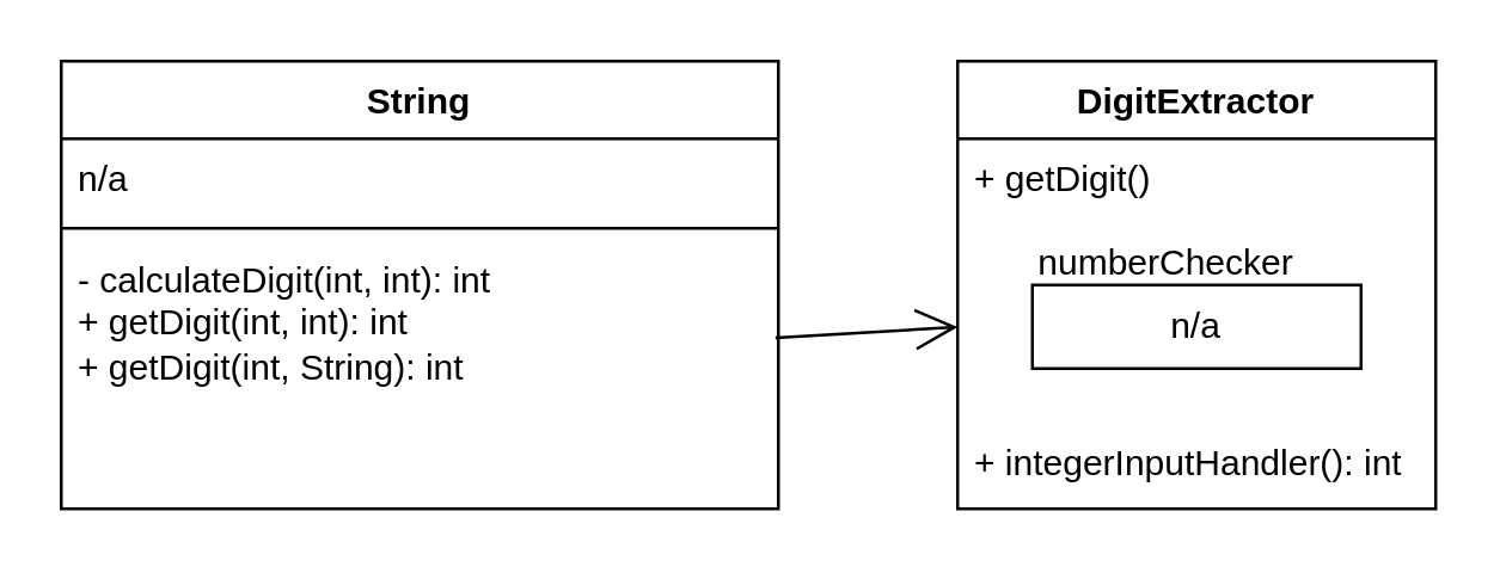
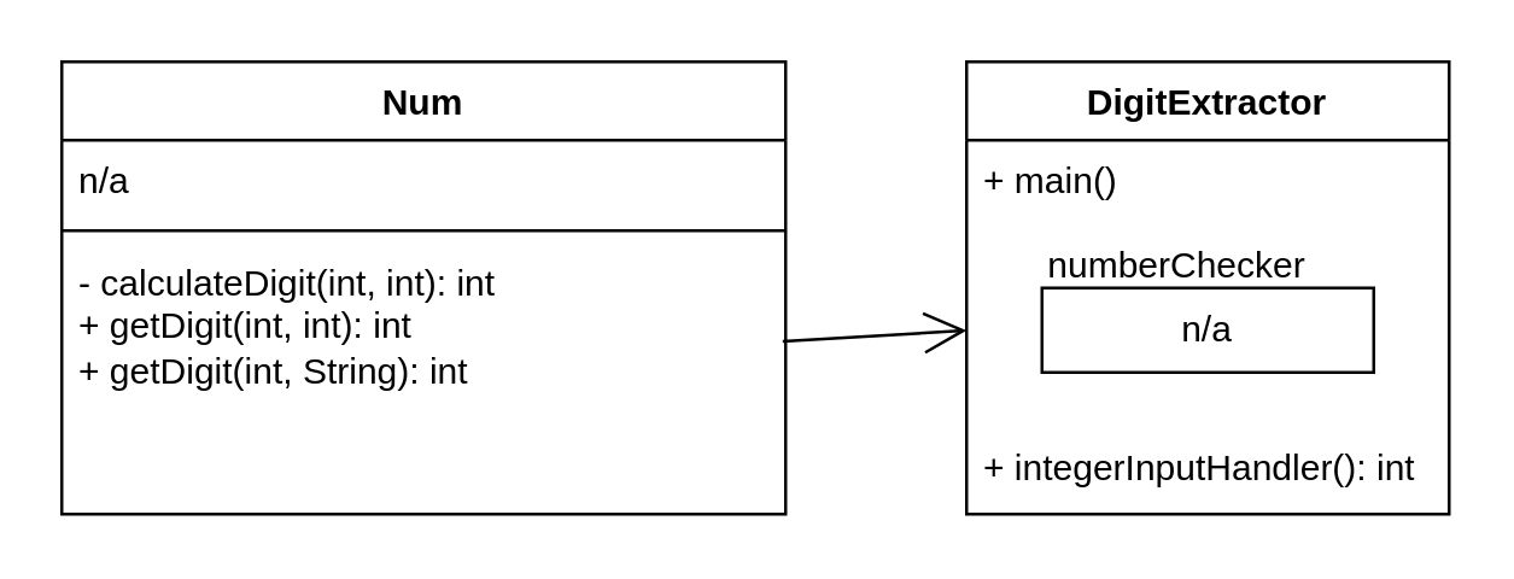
  <mxCell id="0" />
  <mxCell id="1" parent="0" />
- <mxCell id="2" value="String" style="swimlane;fontStyle=1;align=center;verticalAlign=top;childLayout=stackLayout;horizontal=1;startSize=26;horizontalStack=0;resizeParent=1;resizeParentMax=0;resizeLast=0;collapsible=1;marginBottom=0;whiteSpace=wrap;html=1;" parent="1" vertex="1"><mxGeometry x="20" y="20" width="240" height="150" as="geometry" /></mxCell>
+ <mxCell id="2" value="Num" style="swimlane;fontStyle=1;align=center;verticalAlign=top;childLayout=stackLayout;horizontal=1;startSize=26;horizontalStack=0;resizeParent=1;resizeParentMax=0;resizeLast=0;collapsible=1;marginBottom=0;whiteSpace=wrap;html=1;" parent="1" vertex="1"><mxGeometry x="20" y="20" width="240" height="150" as="geometry" /></mxCell>
  <mxCell id="3" value="n/a" style="text;strokeColor=none;fillColor=none;align=left;verticalAlign=top;spacingLeft=4;spacingRight=4;overflow=hidden;rotatable=0;points=[[0,0.5],[1,0.5]];portConstraint=eastwest;whiteSpace=wrap;html=1;" parent="2" vertex="1"><mxGeometry y="26" width="240" height="26" as="geometry" /></mxCell>
  <mxCell id="4" value="" style="line;strokeWidth=1;fillColor=none;align=left;verticalAlign=middle;spacingTop=-1;spacingLeft=3;spacingRight=3;rotatable=0;labelPosition=right;points=[];portConstraint=eastwest;strokeColor=inherit;" parent="2" vertex="1"><mxGeometry y="52" width="240" height="8" as="geometry" /></mxCell>
  <mxCell id="5" value="&lt;div&gt;- calculateDigit(int, int): int&lt;/div&gt;&lt;div&gt;+ getDigit(int, int): int&lt;/div&gt;&lt;div&gt;+ getDigit(int, String): int&lt;br&gt;&lt;/div&gt;" style="text;strokeColor=none;fillColor=none;align=left;verticalAlign=top;spacingLeft=4;spacingRight=4;overflow=hidden;rotatable=0;points=[[0,0.5],[1,0.5]];portConstraint=eastwest;whiteSpace=wrap;html=1;" parent="2" vertex="1"><mxGeometry y="60" width="240" height="90" as="geometry" /></mxCell>
  <mxCell id="6" value="" style="endArrow=open;endFill=1;endSize=12;html=1;rounded=0;exitX=0.996;exitY=0.363;exitDx=0;exitDy=0;exitPerimeter=0;entryX=0;entryY=0.671;entryDx=0;entryDy=0;entryPerimeter=0;" parent="1" source="5" target="8" edge="1"><mxGeometry width="160" relative="1" as="geometry"><mxPoint x="250" y="200" as="sourcePoint" /><mxPoint x="318.07" y="109.04" as="targetPoint" /></mxGeometry></mxCell>
  <mxCell id="7" value="DigitExtractor" style="swimlane;fontStyle=1;align=center;verticalAlign=top;childLayout=stackLayout;horizontal=1;startSize=26;horizontalStack=0;resizeParent=1;resizeParentMax=0;resizeLast=0;collapsible=1;marginBottom=0;whiteSpace=wrap;html=1;" parent="1" vertex="1"><mxGeometry x="320" y="20" width="160" height="150" as="geometry" /></mxCell>
- <mxCell id="8" value="&lt;div&gt;+ getDigit()&lt;/div&gt;" style="text;strokeColor=none;fillColor=none;align=left;verticalAlign=top;spacingLeft=4;spacingRight=4;overflow=hidden;rotatable=0;points=[[0,0.5],[1,0.5]];portConstraint=eastwest;whiteSpace=wrap;html=1;" parent="7" vertex="1"><mxGeometry y="26" width="160" height="94" as="geometry" /></mxCell>
+ <mxCell id="8" value="&lt;div&gt;+ main()&lt;/div&gt;" style="text;strokeColor=none;fillColor=none;align=left;verticalAlign=top;spacingLeft=4;spacingRight=4;overflow=hidden;rotatable=0;points=[[0,0.5],[1,0.5]];portConstraint=eastwest;whiteSpace=wrap;html=1;" parent="7" vertex="1"><mxGeometry y="26" width="160" height="94" as="geometry" /></mxCell>
  <mxCell id="9" value="+ integerInputHandler(): int" style="text;strokeColor=none;fillColor=none;align=left;verticalAlign=middle;spacingLeft=4;spacingRight=4;overflow=hidden;points=[[0,0.5],[1,0.5]];portConstraint=eastwest;rotatable=0;whiteSpace=wrap;html=1;" vertex="1" parent="7"><mxGeometry y="120" width="160" height="30" as="geometry" /></mxCell>
  <mxCell id="10" value="n/a" style="html=1;whiteSpace=wrap;" parent="1" vertex="1"><mxGeometry x="345" y="95" width="110" height="28" as="geometry" /></mxCell>
  <mxCell id="11" value="numberChecker" style="text;html=1;align=center;verticalAlign=middle;whiteSpace=wrap;rounded=0;" parent="1" vertex="1"><mxGeometry x="345" y="73" width="90" height="30" as="geometry" /></mxCell>
